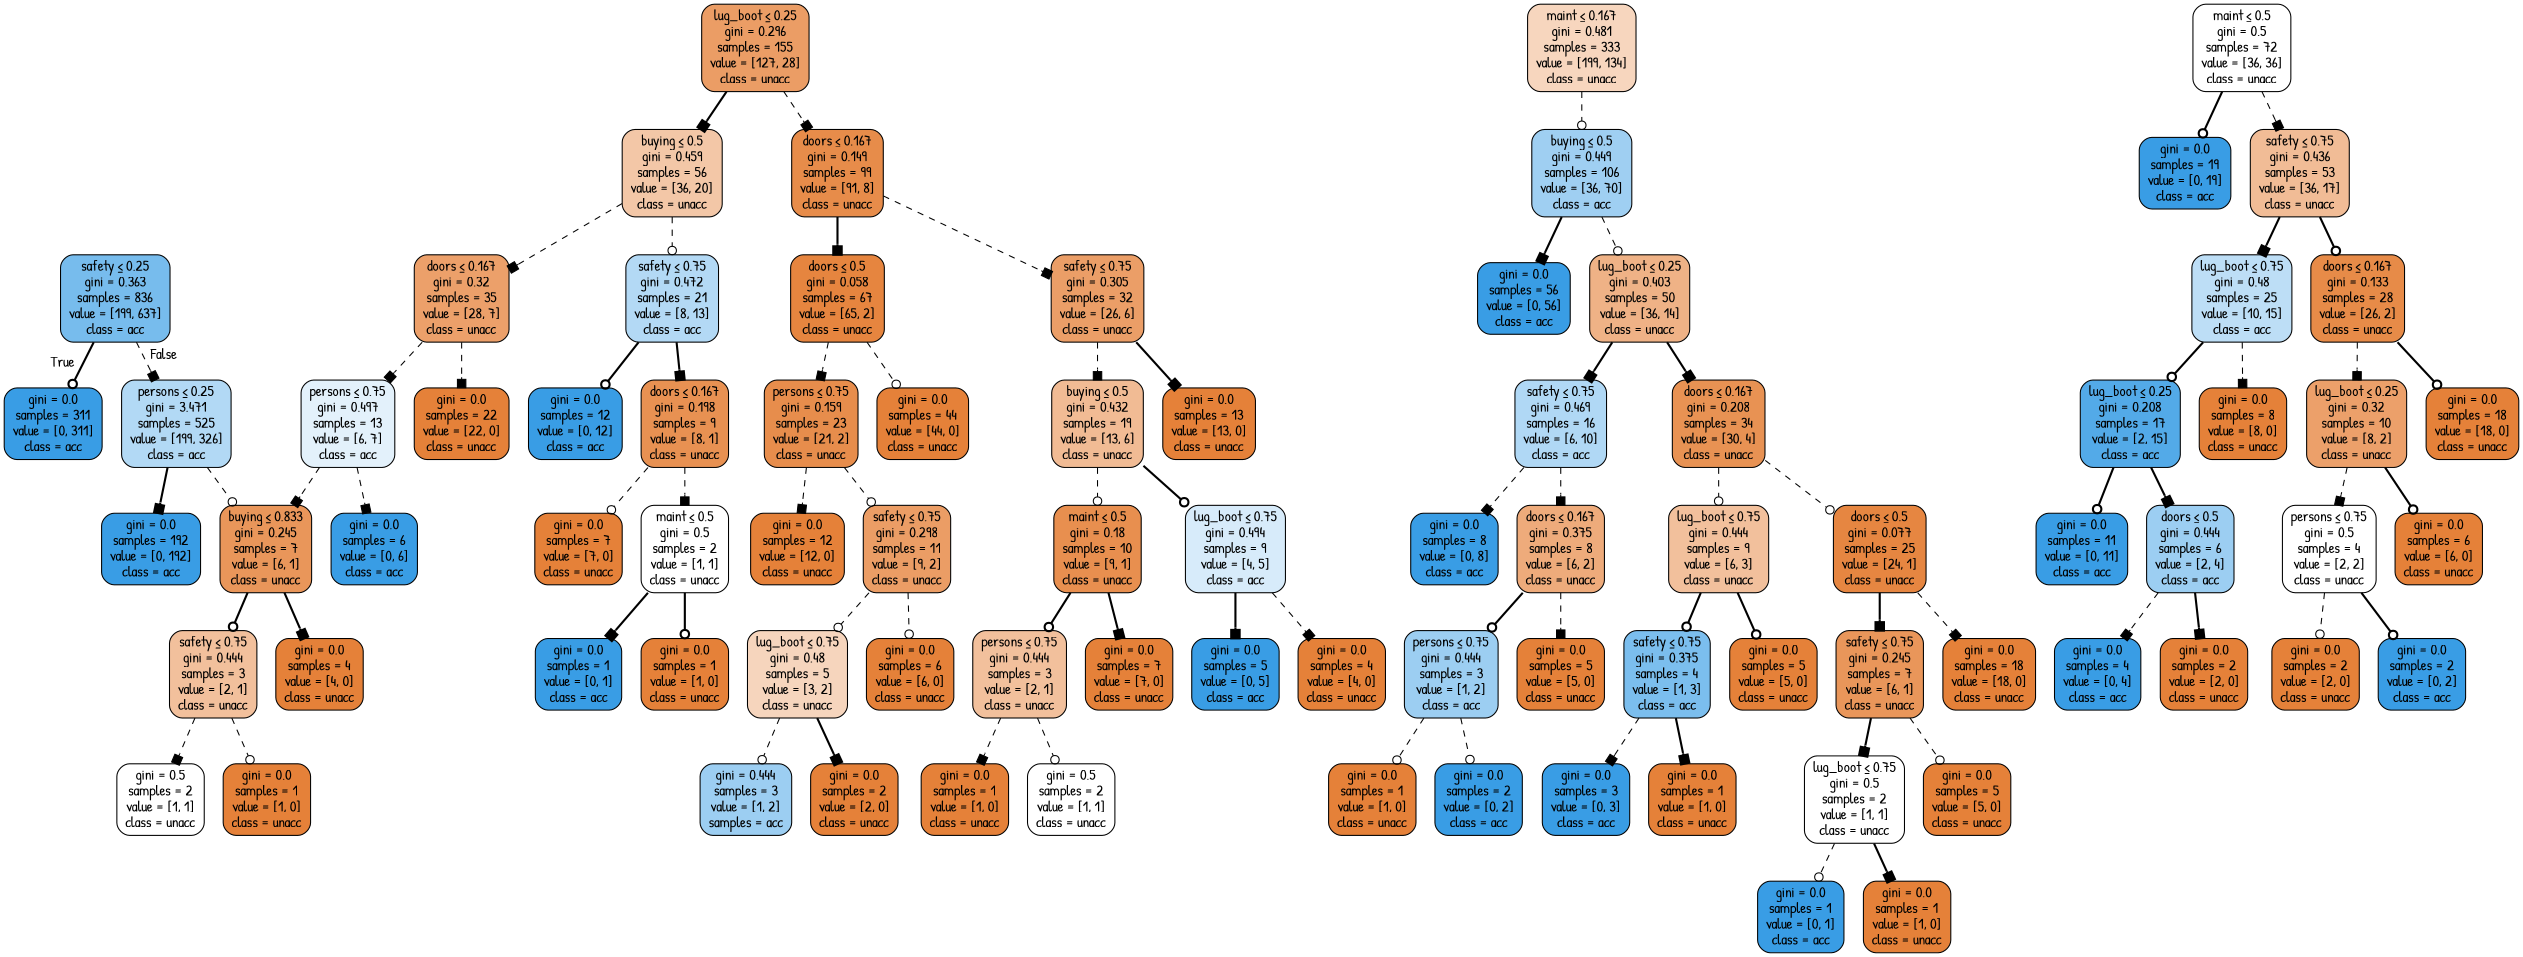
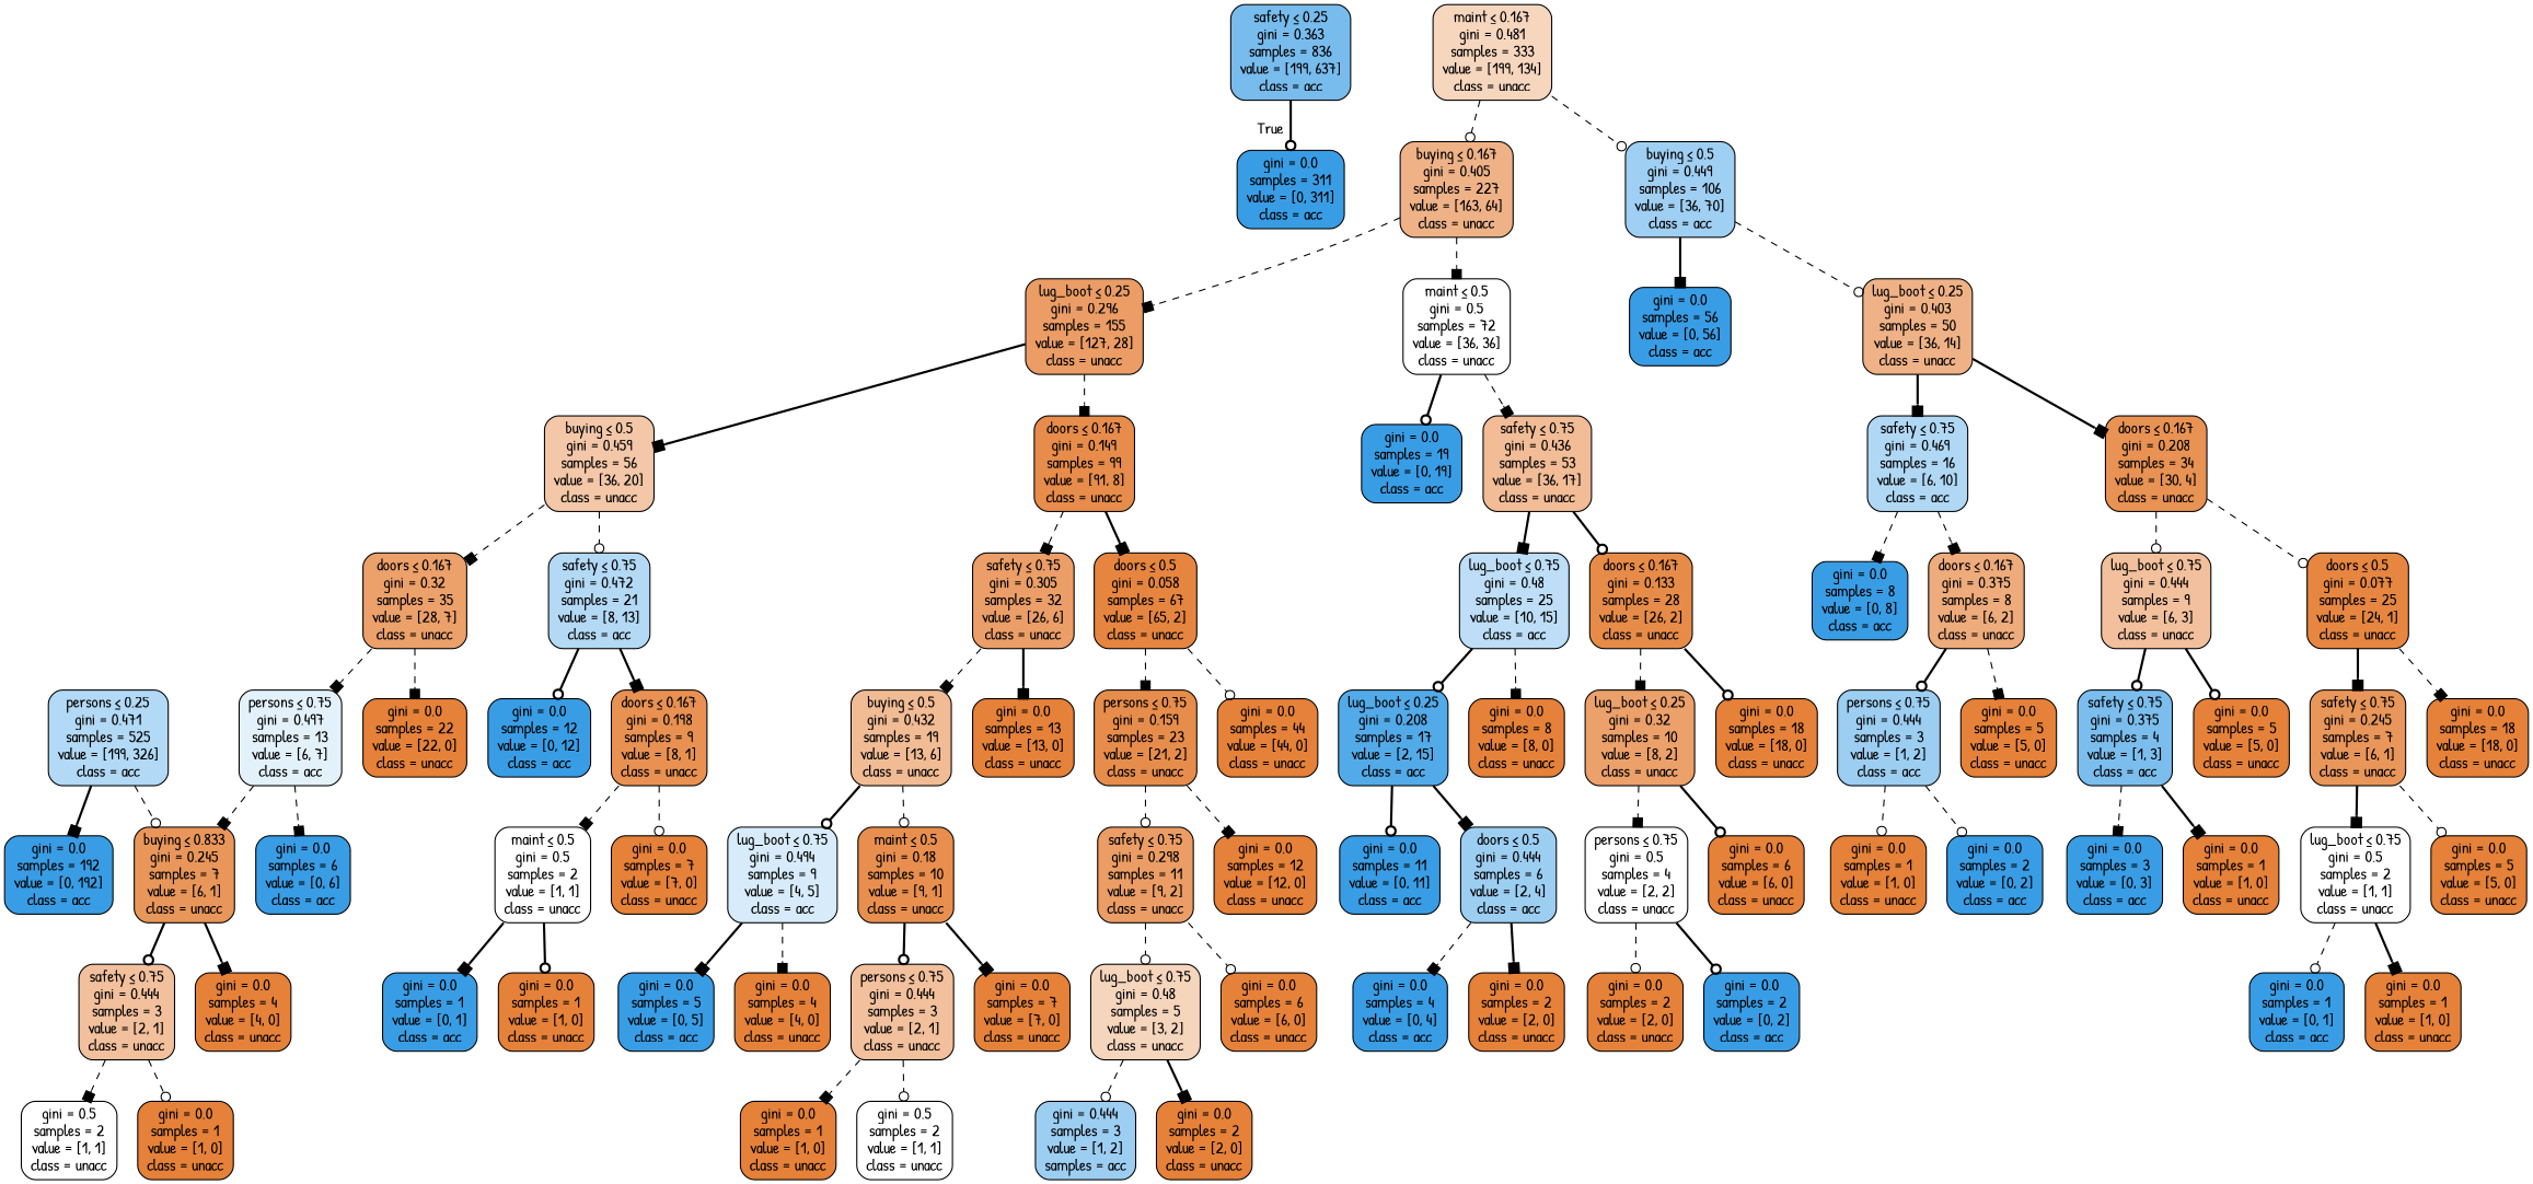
  digraph {
    fontname="Patrick Hand"
    node [color=black fillcolor="#e58139" fontname="Patrick Hand" shape=box style="filled, rounded"]
    edge [arrowhead=box fontname="Patrick Hand" style=dashed]
    n1 [fillcolor="#77bced" label=<safety &le; 0.25<br/>gini = 0.363<br/>samples = 836<br/>value = [199, 637]<br/>class = acc>]
    n2 [fillcolor="#399de5" label=<gini = 0.0<br/>samples = 311<br/>value = [0, 311]<br/>class = acc>]
-   n3 [fillcolor="#b2d9f5" label=<persons &le; 0.25<br/>gini = 3.471<br/>samples = 525<br/>value = [199, 326]<br/>class = acc>]
+   n3 [fillcolor="#b2d9f5" label=<persons &le; 0.25<br/>gini = 0.471<br/>samples = 525<br/>value = [199, 326]<br/>class = acc>]
    n4 [fillcolor="#399de5" label=<gini = 0.0<br/>samples = 192<br/>value = [0, 192]<br/>class = acc>]
    n5 [fillcolor="#e9965a" label=<buying &le; 0.833<br/>gini = 0.245<br/>samples = 7<br/>value = [6, 1]<br/>class = unacc>]
    n6 [fillcolor="#f7d6be" label=<maint &le; 0.167<br/>gini = 0.481<br/>samples = 333<br/>value = [199, 134]<br/>class = unacc>]
    n7 [fillcolor="#9fcff2" label=<buying &le; 0.5<br/>gini = 0.449<br/>samples = 106<br/>value = [36, 70]<br/>class = acc>]
+   n8 [fillcolor="#efb287" label=<buying &le; 0.167<br/>gini = 0.405<br/>samples = 227<br/>value = [163, 64]<br/>class = unacc>]
    n9 [fillcolor="#399de5" label=<gini = 0.0<br/>samples = 56<br/>value = [0, 56]<br/>class = acc>]
    n10 [fillcolor="#efb286" label=<lug_boot &le; 0.25<br/>gini = 0.403<br/>samples = 50<br/>value = [36, 14]<br/>class = unacc>]
    n11 [fillcolor="#ffffff" label=<maint &le; 0.5<br/>gini = 0.5<br/>samples = 72<br/>value = [36, 36]<br/>class = unacc>]
    n12 [fillcolor="#eb9d65" label=<lug_boot &le; 0.25<br/>gini = 0.296<br/>samples = 155<br/>value = [127, 28]<br/>class = unacc>]
    n13 [fillcolor="#b0d8f5" label=<safety &le; 0.75<br/>gini = 0.469<br/>samples = 16<br/>value = [6, 10]<br/>class = acc>]
    n14 [fillcolor="#e89253" label=<doors &le; 0.167<br/>gini = 0.208<br/>samples = 34<br/>value = [30, 4]<br/>class = unacc>]
    n15 [fillcolor="#399de5" label=<gini = 0.0<br/>samples = 8<br/>value = [0, 8]<br/>class = acc>]
    n16 [fillcolor="#eeab7b" label=<doors &le; 0.167<br/>gini = 0.375<br/>samples = 8<br/>value = [6, 2]<br/>class = unacc>]
    n17 [fillcolor="#f2c09c" label=<lug_boot &le; 0.75<br/>gini = 0.444<br/>samples = 9<br/>value = [6, 3]<br/>class = unacc>]
    n18 [fillcolor="#e68641" label=<doors &le; 0.5<br/>gini = 0.077<br/>samples = 25<br/>value = [24, 1]<br/>class = unacc>]
    n19 [fillcolor="#9ccef2" label=<persons &le; 0.75<br/>gini = 0.444<br/>samples = 3<br/>value = [1, 2]<br/>class = acc>]
    n20 [label=<gini = 0.0<br/>samples = 5<br/>value = [5, 0]<br/>class = unacc>]
    n21 [label=<gini = 0.0<br/>samples = 1<br/>value = [1, 0]<br/>class = unacc>]
    n22 [fillcolor="#399de5" label=<gini = 0.0<br/>samples = 2<br/>value = [0, 2]<br/>class = acc>]
    n23 [fillcolor="#7bbeee" label=<safety &le; 0.75<br/>gini = 0.375<br/>samples = 4<br/>value = [1, 3]<br/>class = acc>]
    n24 [label=<gini = 0.0<br/>samples = 5<br/>value = [5, 0]<br/>class = unacc>]
    n25 [fillcolor="#e9965a" label=<safety &le; 0.75<br/>gini = 0.245<br/>samples = 7<br/>value = [6, 1]<br/>class = unacc>]
    n26 [label=<gini = 0.0<br/>samples = 18<br/>value = [18, 0]<br/>class = unacc>]
    n27 [fillcolor="#399de5" label=<gini = 0.0<br/>samples = 3<br/>value = [0, 3]<br/>class = acc>]
    n28 [label=<gini = 0.0<br/>samples = 1<br/>value = [1, 0]<br/>class = unacc>]
    n29 [fillcolor="#ffffff" label=<lug_boot &le; 0.75<br/>gini = 0.5<br/>samples = 2<br/>value = [1, 1]<br/>class = unacc>]
    n30 [label=<gini = 0.0<br/>samples = 5<br/>value = [5, 0]<br/>class = unacc>]
    n31 [fillcolor="#399de5" label=<gini = 0.0<br/>samples = 1<br/>value = [0, 1]<br/>class = acc>]
    n32 [label=<gini = 0.0<br/>samples = 1<br/>value = [1, 0]<br/>class = unacc>]
    n33 [fillcolor="#399de5" label=<gini = 0.0<br/>samples = 19<br/>value = [0, 19]<br/>class = acc>]
    n34 [fillcolor="#f1bc96" label=<safety &le; 0.75<br/>gini = 0.436<br/>samples = 53<br/>value = [36, 17]<br/>class = unacc>]
    n35 [fillcolor="#f3c7a7" label=<buying &le; 0.5<br/>gini = 0.459<br/>samples = 56<br/>value = [36, 20]<br/>class = unacc>]
    n36 [fillcolor="#e78c4a" label=<doors &le; 0.167<br/>gini = 0.149<br/>samples = 99<br/>value = [91, 8]<br/>class = unacc>]
    n37 [fillcolor="#bddef6" label=<lug_boot &le; 0.75<br/>gini = 0.48<br/>samples = 25<br/>value = [10, 15]<br/>class = acc>]
    n38 [fillcolor="#e78b48" label=<doors &le; 0.167<br/>gini = 0.133<br/>samples = 28<br/>value = [26, 2]<br/>class = unacc>]
    n39 [fillcolor="#53aae8" label=<lug_boot &le; 0.25<br/>gini = 0.208<br/>samples = 17<br/>value = [2, 15]<br/>class = acc>]
    n40 [label=<gini = 0.0<br/>samples = 8<br/>value = [8, 0]<br/>class = unacc>]
    n41 [fillcolor="#eca06a" label=<lug_boot &le; 0.25<br/>gini = 0.32<br/>samples = 10<br/>value = [8, 2]<br/>class = unacc>]
    n42 [label=<gini = 0.0<br/>samples = 18<br/>value = [18, 0]<br/>class = unacc>]
    n43 [fillcolor="#399de5" label=<gini = 0.0<br/>samples = 11<br/>value = [0, 11]<br/>class = acc>]
    n44 [fillcolor="#9ccef2" label=<doors &le; 0.5<br/>gini = 0.444<br/>samples = 6<br/>value = [2, 4]<br/>class = acc>]
    n45 [fillcolor="#399de5" label=<gini = 0.0<br/>samples = 4<br/>value = [0, 4]<br/>class = acc>]
    n46 [label=<gini = 0.0<br/>samples = 2<br/>value = [2, 0]<br/>class = unacc>]
    n47 [fillcolor="#ffffff" label=<persons &le; 0.75<br/>gini = 0.5<br/>samples = 4<br/>value = [2, 2]<br/>class = unacc>]
    n48 [label=<gini = 0.0<br/>samples = 6<br/>value = [6, 0]<br/>class = unacc>]
    n49 [label=<gini = 0.0<br/>samples = 2<br/>value = [2, 0]<br/>class = unacc>]
    n50 [fillcolor="#399de5" label=<gini = 0.0<br/>samples = 2<br/>value = [0, 2]<br/>class = acc>]
    n51 [fillcolor="#b3d9f5" label=<safety &le; 0.75<br/>gini = 0.472<br/>samples = 21<br/>value = [8, 13]<br/>class = acc>]
    n52 [fillcolor="#eca06a" label=<doors &le; 0.167<br/>gini = 0.32<br/>samples = 35<br/>value = [28, 7]<br/>class = unacc>]
    n53 [fillcolor="#eb9e67" label=<safety &le; 0.75<br/>gini = 0.305<br/>samples = 32<br/>value = [26, 6]<br/>class = unacc>]
    n54 [fillcolor="#e6853f" label=<doors &le; 0.5<br/>gini = 0.058<br/>samples = 67<br/>value = [65, 2]<br/>class = unacc>]
    n55 [fillcolor="#399de5" label=<gini = 0.0<br/>samples = 12<br/>value = [0, 12]<br/>class = acc>]
    n56 [fillcolor="#e89152" label=<doors &le; 0.167<br/>gini = 0.198<br/>samples = 9<br/>value = [8, 1]<br/>class = unacc>]
    n57 [fillcolor="#e3f1fb" label=<persons &le; 0.75<br/>gini = 0.497<br/>samples = 13<br/>value = [6, 7]<br/>class = acc>]
    n58 [label=<gini = 0.0<br/>samples = 22<br/>value = [22, 0]<br/>class = unacc>]
    n59 [fillcolor="#ffffff" label=<maint &le; 0.5<br/>gini = 0.5<br/>samples = 2<br/>value = [1, 1]<br/>class = unacc>]
    n60 [label=<gini = 0.0<br/>samples = 7<br/>value = [7, 0]<br/>class = unacc>]
    n61 [fillcolor="#399de5" label=<gini = 0.0<br/>samples = 1<br/>value = [0, 1]<br/>class = acc>]
    n62 [label=<gini = 0.0<br/>samples = 1<br/>value = [1, 0]<br/>class = unacc>]
    n63 [fillcolor="#399de5" label=<gini = 0.0<br/>samples = 6<br/>value = [0, 6]<br/>class = acc>]
    n64 [fillcolor="#f2c09c" label=<safety &le; 0.75<br/>gini = 0.444<br/>samples = 3<br/>value = [2, 1]<br/>class = unacc>]
    n65 [label=<gini = 0.0<br/>samples = 4<br/>value = [4, 0]<br/>class = unacc>]
    n66 [fillcolor="#ffffff" label=<gini = 0.5<br/>samples = 2<br/>value = [1, 1]<br/>class = unacc>]
    n67 [label=<gini = 0.0<br/>samples = 1<br/>value = [1, 0]<br/>class = unacc>]
    n68 [fillcolor="#f1bb94" label=<buying &le; 0.5<br/>gini = 0.432<br/>samples = 19<br/>value = [13, 6]<br/>class = unacc>]
    n69 [label=<gini = 0.0<br/>samples = 13<br/>value = [13, 0]<br/>class = unacc>]
    n70 [fillcolor="#e78d4c" label=<persons &le; 0.75<br/>gini = 0.159<br/>samples = 23<br/>value = [21, 2]<br/>class = unacc>]
    n71 [label=<gini = 0.0<br/>samples = 44<br/>value = [44, 0]<br/>class = unacc>]
    n72 [fillcolor="#d7ebfa" label=<lug_boot &le; 0.75<br/>gini = 0.494<br/>samples = 9<br/>value = [4, 5]<br/>class = acc>]
    n73 [fillcolor="#e88f4f" label=<maint &le; 0.5<br/>gini = 0.18<br/>samples = 10<br/>value = [9, 1]<br/>class = unacc>]
    n74 [fillcolor="#399de5" label=<gini = 0.0<br/>samples = 5<br/>value = [0, 5]<br/>class = acc>]
    n75 [label=<gini = 0.0<br/>samples = 4<br/>value = [4, 0]<br/>class = unacc>]
    n76 [fillcolor="#f2c09c" label=<persons &le; 0.75<br/>gini = 0.444<br/>samples = 3<br/>value = [2, 1]<br/>class = unacc>]
    n77 [label=<gini = 0.0<br/>samples = 7<br/>value = [7, 0]<br/>class = unacc>]
    n78 [label=<gini = 0.0<br/>samples = 1<br/>value = [1, 0]<br/>class = unacc>]
    n79 [fillcolor="#ffffff" label=<gini = 0.5<br/>samples = 2<br/>value = [1, 1]<br/>class = unacc>]
    n80 [fillcolor="#eb9d65" label=<safety &le; 0.75<br/>gini = 0.298<br/>samples = 11<br/>value = [9, 2]<br/>class = unacc>]
    n81 [label=<gini = 0.0<br/>samples = 12<br/>value = [12, 0]<br/>class = unacc>]
    n82 [fillcolor="#f6d5bd" label=<lug_boot &le; 0.75<br/>gini = 0.48<br/>samples = 5<br/>value = [3, 2]<br/>class = unacc>]
    n83 [label=<gini = 0.0<br/>samples = 6<br/>value = [6, 0]<br/>class = unacc>]
    n84 [fillcolor="#9ccef2" label=<gini = 0.444<br/>samples = 3<br/>value = [1, 2]<br/>samples = acc>]
    n85 [label=<gini = 0.0<br/>samples = 2<br/>value = [2, 0]<br/>class = unacc>]
    n1 -> n2 [arrowhead=odot headlabel=True labelangle=45 labeldistance=2.5 style=bold]
-   n1 -> n3 [headlabel=False labelangle=-45 labeldistance=2.5]
    n3 -> n4 [style=bold]
    n3 -> n5 [arrowhead=odot]
    n5 -> n64 [arrowhead=odot style=bold]
    n5 -> n65 [style=bold]
    n6 -> n7 [arrowhead=odot]
+   n6 -> n8 [arrowhead=odot]
    n7 -> n9 [style=bold]
    n7 -> n10 [arrowhead=odot]
+   n8 -> n11
+   n8 -> n12
    n10 -> n13 [style=bold]
    n10 -> n14 [style=bold]
    n11 -> n33 [arrowhead=odot style=bold]
    n11 -> n34
    n12 -> n35 [style=bold]
    n12 -> n36
    n13 -> n15
    n13 -> n16
    n14 -> n17 [arrowhead=odot]
    n14 -> n18 [arrowhead=odot]
    n16 -> n19 [arrowhead=odot style=bold]
    n16 -> n20
    n17 -> n23 [arrowhead=odot style=bold]
    n17 -> n24 [arrowhead=odot style=bold]
    n18 -> n25 [style=bold]
    n18 -> n26
    n19 -> n21 [arrowhead=odot]
    n19 -> n22 [arrowhead=odot]
    n23 -> n27
    n23 -> n28 [style=bold]
    n25 -> n29 [style=bold]
    n25 -> n30 [arrowhead=odot]
    n29 -> n31 [arrowhead=odot]
    n29 -> n32 [style=bold]
    n34 -> n37 [style=bold]
    n34 -> n38 [arrowhead=odot style=bold]
    n35 -> n51 [arrowhead=odot]
    n35 -> n52
    n36 -> n53
    n36 -> n54 [style=bold]
    n37 -> n39 [arrowhead=odot style=bold]
    n37 -> n40
    n38 -> n41
    n38 -> n42 [arrowhead=odot style=bold]
    n39 -> n43 [arrowhead=odot style=bold]
    n39 -> n44 [style=bold]
    n41 -> n47
    n41 -> n48 [arrowhead=odot style=bold]
    n44 -> n45
    n44 -> n46 [style=bold]
    n47 -> n49 [arrowhead=odot]
    n47 -> n50 [arrowhead=odot style=bold]
    n51 -> n55 [arrowhead=odot style=bold]
    n51 -> n56 [style=bold]
    n52 -> n57
    n52 -> n58
    n53 -> n68
    n53 -> n69 [style=bold]
    n54 -> n70
    n54 -> n71 [arrowhead=odot]
    n56 -> n59
    n56 -> n60 [arrowhead=odot]
    n57 -> n5
    n57 -> n63
    n59 -> n61 [style=bold]
    n59 -> n62 [arrowhead=odot style=bold]
    n64 -> n66
    n64 -> n67 [arrowhead=odot]
    n68 -> n72 [arrowhead=odot style=bold]
    n68 -> n73 [arrowhead=odot]
    n70 -> n80 [arrowhead=odot]
    n70 -> n81
    n72 -> n74 [style=bold]
    n72 -> n75
    n73 -> n76 [arrowhead=odot style=bold]
    n73 -> n77 [style=bold]
    n76 -> n78
    n76 -> n79 [arrowhead=odot]
    n80 -> n82 [arrowhead=odot]
    n80 -> n83 [arrowhead=odot]
    n82 -> n84 [arrowhead=odot]
    n82 -> n85 [style=bold]
  }
